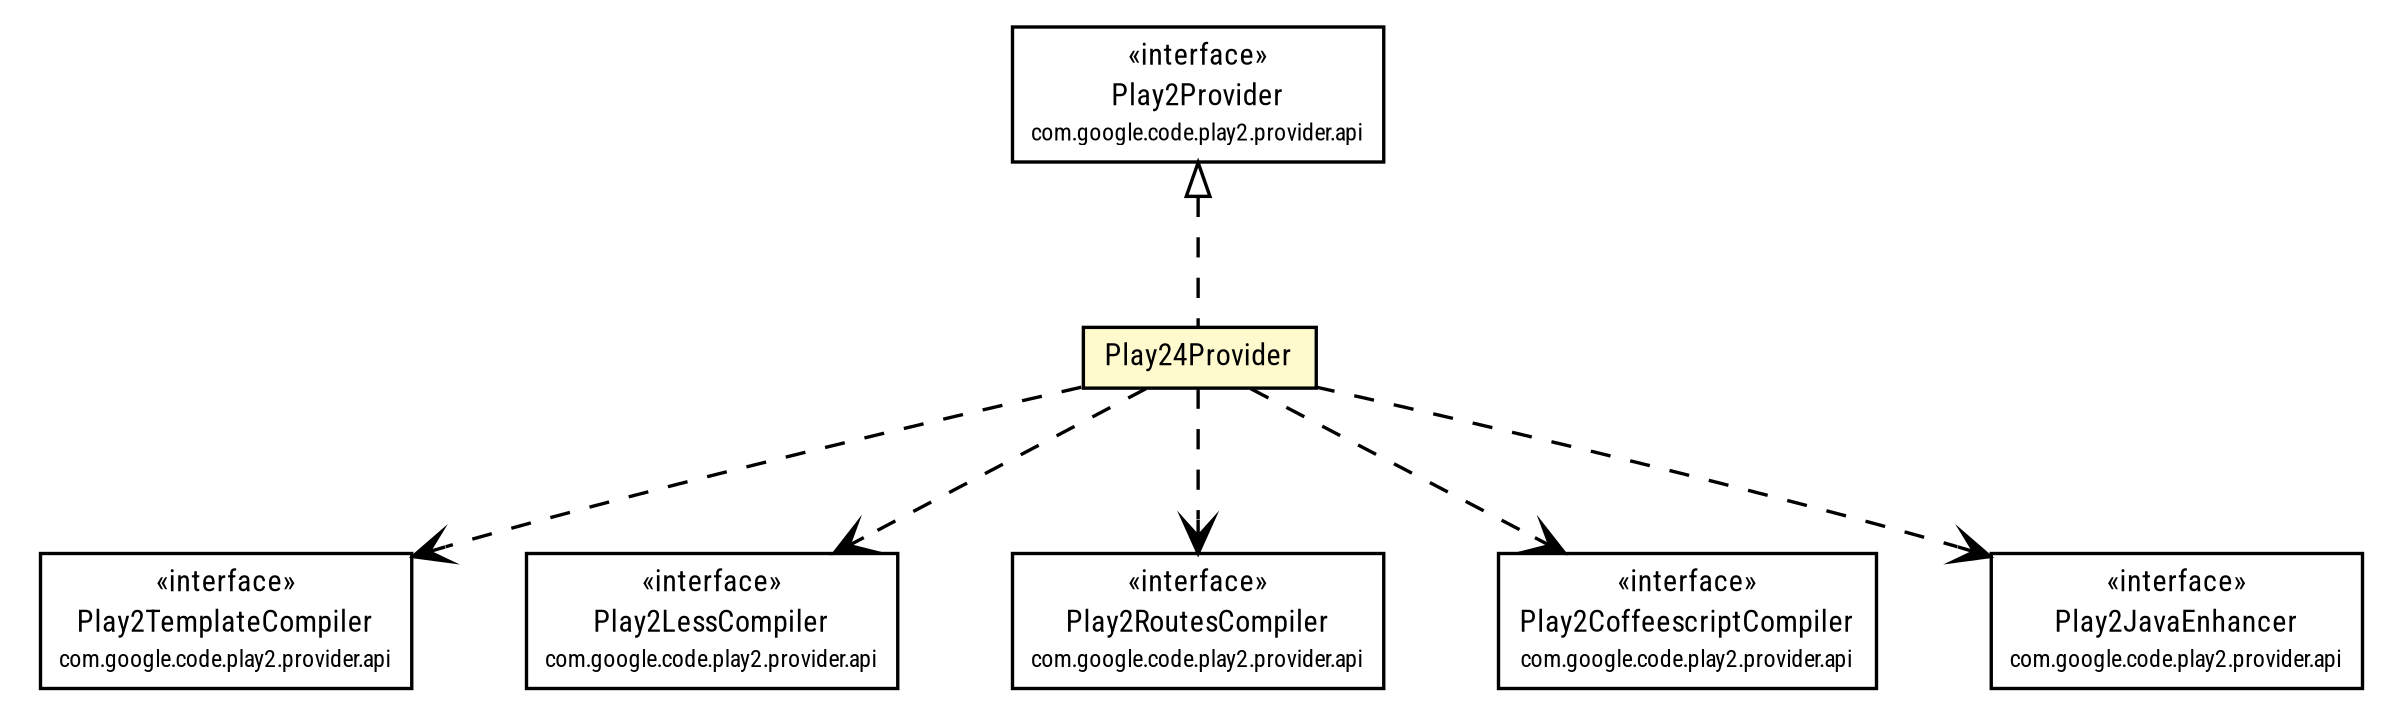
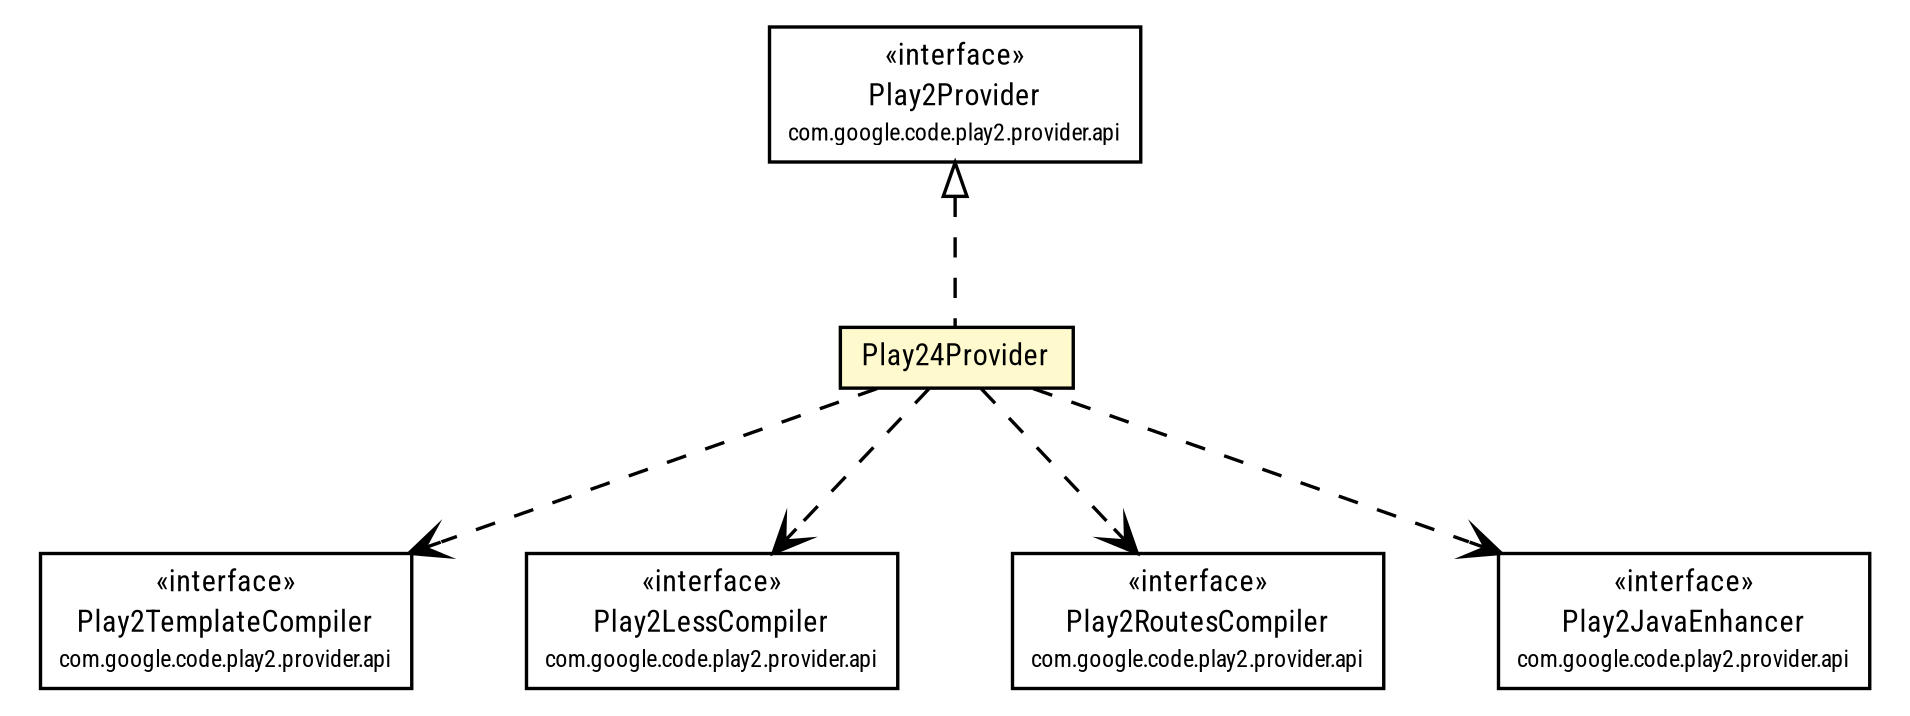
  digraph {
    fontname="Roboto Condensed"
    nodesep=0.25
    ranksep=0.5
    node [fontcolor=black fontname="Roboto Condensed" fontsize=9.0 shape=plaintext]
    edge [arrowhead=open color=black fontcolor=black fontname="Roboto Condensed" fontsize=10.0 headport=p labelfontname=arial labelfontsize=10 style=dashed tailport=p]
    n1 [label=<<table title="com.google.code.play2.provider.play24.Play24Provider" border="0" cellborder="1" cellspacing="0" cellpadding="2" port="p" bgcolor="lemonChiffon" href="./Play24Provider.html"> 		<tr><td><table border="0" cellspacing="0" cellpadding="1"> <tr><td align="center" balign="center"> Play24Provider </td></tr> 		</table></td></tr> 		</table>>]
    n2 [label=<<table title="com.google.code.play2.provider.api.Play2TemplateCompiler" border="0" cellborder="1" cellspacing="0" cellpadding="2" port="p" href="https://play2-maven-plugin.googlecode.com/svn/mavensite/1.0.0-alpha9/play2-provider-api/apidocs/com/google/code/play2/provider/api/Play2TemplateCompiler.html"> 		<tr><td><table border="0" cellspacing="0" cellpadding="1"> <tr><td align="center" balign="center"> &#171;interface&#187; </td></tr> <tr><td align="center" balign="center"> Play2TemplateCompiler </td></tr> <tr><td align="center" balign="center"><font point-size="7.0"> com.google.code.play2.provider.api </font></td></tr> 		</table></td></tr> 		</table>>]
    n3 [label=<<table title="com.google.code.play2.provider.api.Play2LessCompiler" border="0" cellborder="1" cellspacing="0" cellpadding="2" port="p" href="https://play2-maven-plugin.googlecode.com/svn/mavensite/1.0.0-alpha9/play2-provider-api/apidocs/com/google/code/play2/provider/api/Play2LessCompiler.html"> 		<tr><td><table border="0" cellspacing="0" cellpadding="1"> <tr><td align="center" balign="center"> &#171;interface&#187; </td></tr> <tr><td align="center" balign="center"> Play2LessCompiler </td></tr> <tr><td align="center" balign="center"><font point-size="7.0"> com.google.code.play2.provider.api </font></td></tr> 		</table></td></tr> 		</table>>]
    n4 [label=<<table title="com.google.code.play2.provider.api.Play2RoutesCompiler" border="0" cellborder="1" cellspacing="0" cellpadding="2" port="p" href="https://play2-maven-plugin.googlecode.com/svn/mavensite/1.0.0-alpha9/play2-provider-api/apidocs/com/google/code/play2/provider/api/Play2RoutesCompiler.html"> 		<tr><td><table border="0" cellspacing="0" cellpadding="1"> <tr><td align="center" balign="center"> &#171;interface&#187; </td></tr> <tr><td align="center" balign="center"> Play2RoutesCompiler </td></tr> <tr><td align="center" balign="center"><font point-size="7.0"> com.google.code.play2.provider.api </font></td></tr> 		</table></td></tr> 		</table>>]
-   n5 [label=<<table title="com.google.code.play2.provider.api.Play2CoffeescriptCompiler" border="0" cellborder="1" cellspacing="0" cellpadding="2" port="p" href="https://play2-maven-plugin.googlecode.com/svn/mavensite/1.0.0-alpha9/play2-provider-api/apidocs/com/google/code/play2/provider/api/Play2CoffeescriptCompiler.html"> 		<tr><td><table border="0" cellspacing="0" cellpadding="1"> <tr><td align="center" balign="center"> &#171;interface&#187; </td></tr> <tr><td align="center" balign="center"> Play2CoffeescriptCompiler </td></tr> <tr><td align="center" balign="center"><font point-size="7.0"> com.google.code.play2.provider.api </font></td></tr> 		</table></td></tr> 		</table>>]
    n6 [label=<<table title="com.google.code.play2.provider.api.Play2JavaEnhancer" border="0" cellborder="1" cellspacing="0" cellpadding="2" port="p" href="https://play2-maven-plugin.googlecode.com/svn/mavensite/1.0.0-alpha9/play2-provider-api/apidocs/com/google/code/play2/provider/api/Play2JavaEnhancer.html"> 		<tr><td><table border="0" cellspacing="0" cellpadding="1"> <tr><td align="center" balign="center"> &#171;interface&#187; </td></tr> <tr><td align="center" balign="center"> Play2JavaEnhancer </td></tr> <tr><td align="center" balign="center"><font point-size="7.0"> com.google.code.play2.provider.api </font></td></tr> 		</table></td></tr> 		</table>>]
    n7 [label=<<table title="com.google.code.play2.provider.api.Play2Provider" border="0" cellborder="1" cellspacing="0" cellpadding="2" port="p" href="https://play2-maven-plugin.googlecode.com/svn/mavensite/1.0.0-alpha9/play2-provider-api/apidocs/com/google/code/play2/provider/api/Play2Provider.html"> 		<tr><td><table border="0" cellspacing="0" cellpadding="1"> <tr><td align="center" balign="center"> &#171;interface&#187; </td></tr> <tr><td align="center" balign="center"> Play2Provider </td></tr> <tr><td align="center" balign="center"><font point-size="7.0"> com.google.code.play2.provider.api </font></td></tr> 		</table></td></tr> 		</table>>]
    n1 -> n2
    n1 -> n3
    n1 -> n4
-   n1 -> n5
    n1 -> n6
    n7 -> n1 [arrowtail=empty dir=back fontsize=10 arrowhead="" color="" fontcolor=""]
  }
